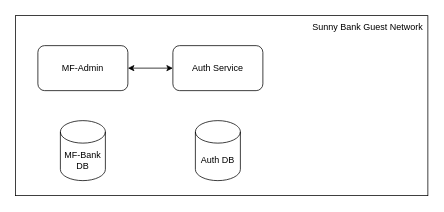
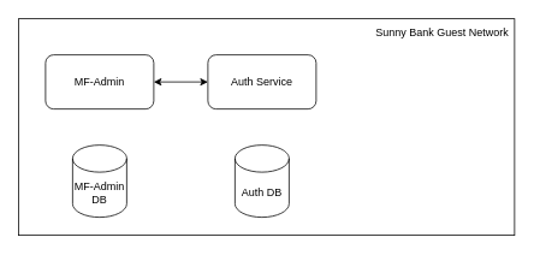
  <mxCell id="0" />
  <mxCell id="1" parent="0" />
  <mxCell id="2" value="" style="rounded=0;whiteSpace=wrap;html=1;" vertex="1" parent="1"><mxGeometry x="20" y="20" width="550" height="240" as="geometry" /></mxCell>
  <mxCell id="3" value="Sunny Bank Guest Network" style="text;html=1;align=center;verticalAlign=middle;whiteSpace=wrap;rounded=0;" vertex="1" parent="1"><mxGeometry x="410" y="20" width="160" height="30" as="geometry" /></mxCell>
  <mxCell id="4" value="MF-Admin" style="rounded=1;whiteSpace=wrap;html=1;" vertex="1" parent="1"><mxGeometry x="50" y="60" width="120" height="60" as="geometry" /></mxCell>
  <mxCell id="5" value="Auth Service" style="rounded=1;whiteSpace=wrap;html=1;" vertex="1" parent="1"><mxGeometry x="230" y="60" width="120" height="60" as="geometry" /></mxCell>
- <mxCell id="6" value="MF-Bank DB" style="shape=cylinder3;whiteSpace=wrap;html=1;boundedLbl=1;backgroundOutline=1;size=15;" vertex="1" parent="1"><mxGeometry x="80" y="160" width="60" height="80" as="geometry" /></mxCell>
+ <mxCell id="6" value="MF-Admin DB" style="shape=cylinder3;whiteSpace=wrap;html=1;boundedLbl=1;backgroundOutline=1;size=15;" vertex="1" parent="1"><mxGeometry x="80" y="160" width="60" height="80" as="geometry" /></mxCell>
  <mxCell id="7" value="Auth DB" style="shape=cylinder3;whiteSpace=wrap;html=1;boundedLbl=1;backgroundOutline=1;size=15;" vertex="1" parent="1"><mxGeometry x="260" y="160" width="60" height="80" as="geometry" /></mxCell>
  <mxCell id="8" value="" style="endArrow=classic;startArrow=classic;html=1;rounded=0;exitX=1;exitY=0.5;exitDx=0;exitDy=0;entryX=0;entryY=0.5;entryDx=0;entryDy=0;" edge="1" parent="1" source="4" target="5"><mxGeometry width="50" height="50" relative="1" as="geometry"><mxPoint x="220" y="120" as="sourcePoint" /><mxPoint x="270" y="70" as="targetPoint" /></mxGeometry></mxCell>
